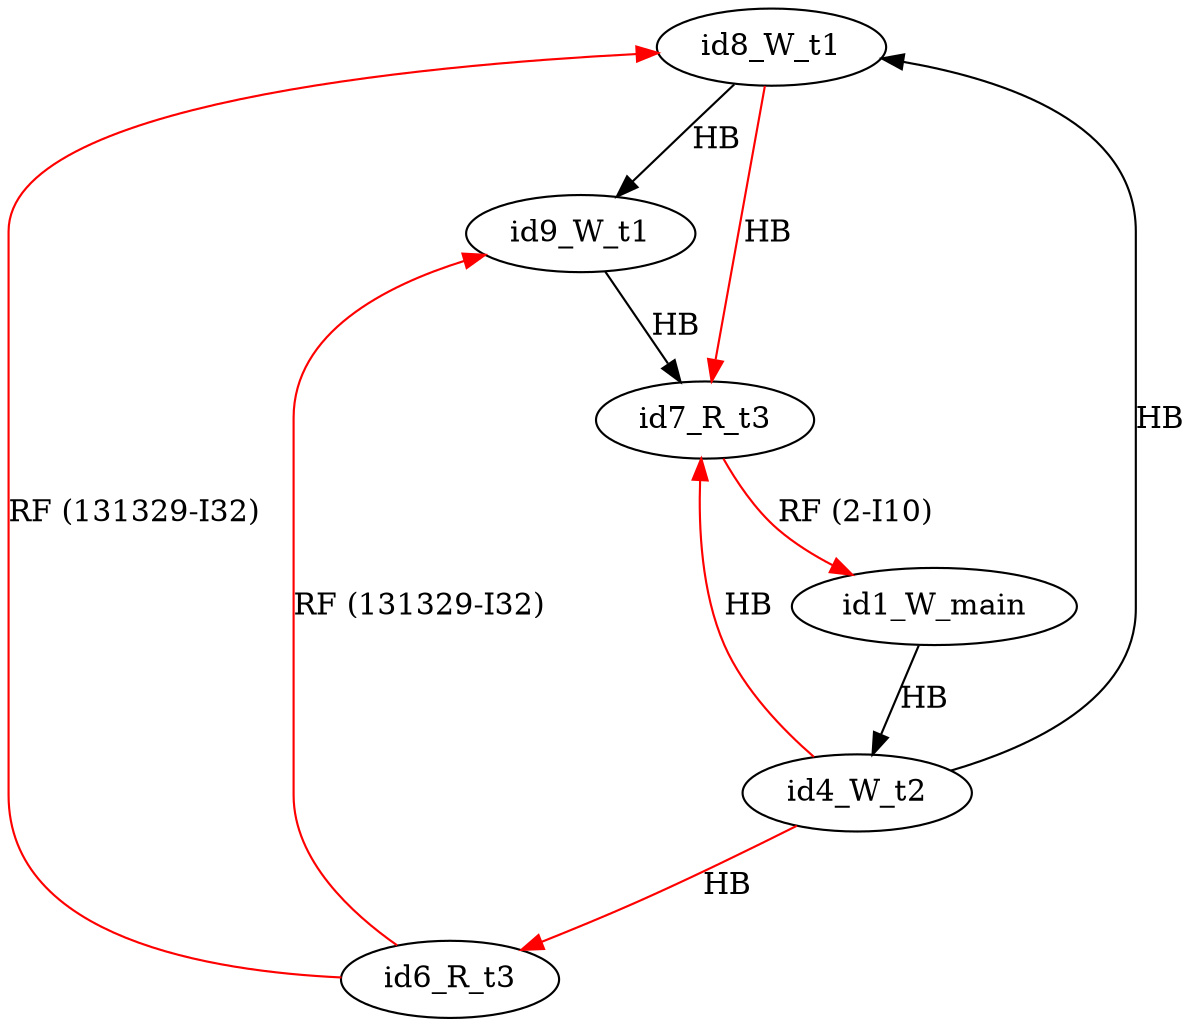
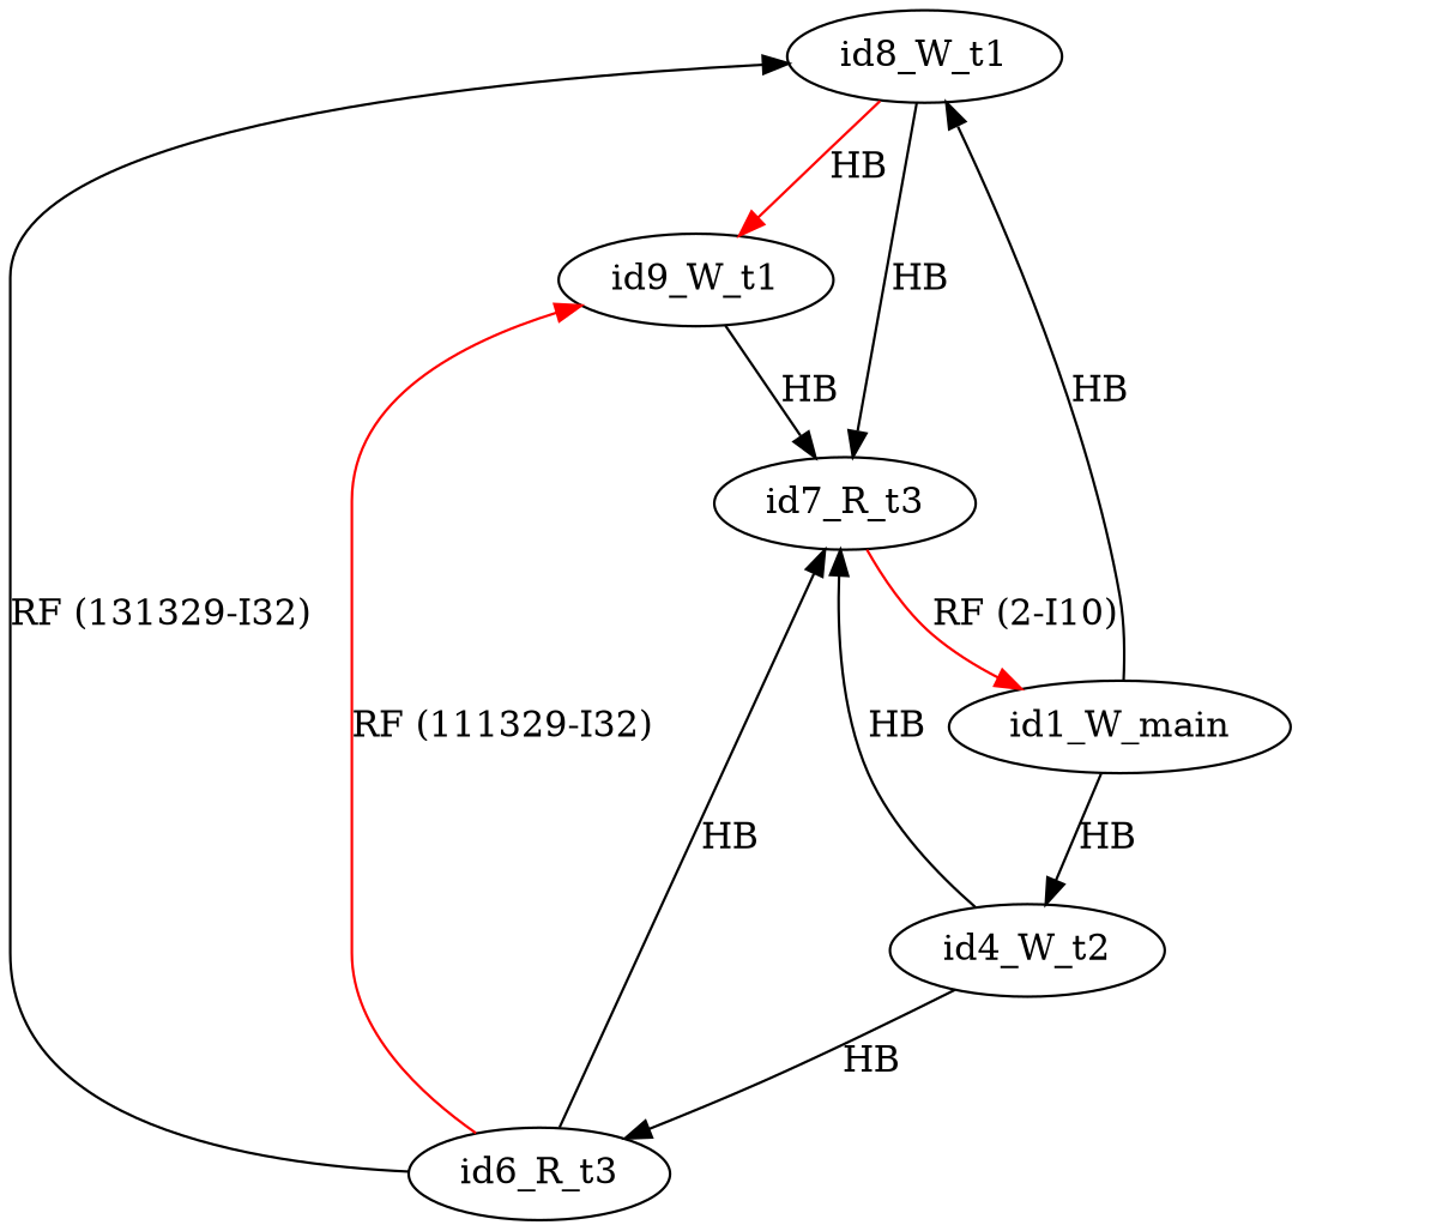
  digraph {
    rankdir=TB
    splines=true
    edge [color=black]
    n1 [label=id8_W_t1]
    id6_R_t3
    n3 [label=id9_W_t1]
    id7_R_t3
    id1_W_main
    id4_W_t2
-   n1 -> n3 [label=HB]
-   n1 -> id7_R_t3 [color=red label=HB]
-   id6_R_t3 -> n1 [color=red label="RF (131329-I32)"]
-   id6_R_t3 -> n3 [color=red label="RF (131329-I32)"]
+   n1 -> n3 [color=red label=HB]
+   n1 -> id7_R_t3 [label=HB]
+   id6_R_t3 -> n1 [label="RF (131329-I32)"]
+   id6_R_t3 -> n3 [color=red label="RF (111329-I32)"]
+   id6_R_t3 -> id7_R_t3 [label=HB]
    n3 -> id7_R_t3 [label=HB]
    id7_R_t3 -> id1_W_main [color=red label="RF (2-I10)"]
-   id4_W_t2 -> n1 [label=HB]
+   id1_W_main -> n1 [label=HB]
    id1_W_main -> id4_W_t2 [label=HB]
-   id4_W_t2 -> id6_R_t3 [color=red label=HB]
-   id4_W_t2 -> id7_R_t3 [color=red label=HB]
+   id4_W_t2 -> id6_R_t3 [label=HB]
+   id4_W_t2 -> id7_R_t3 [label=HB]
  }
